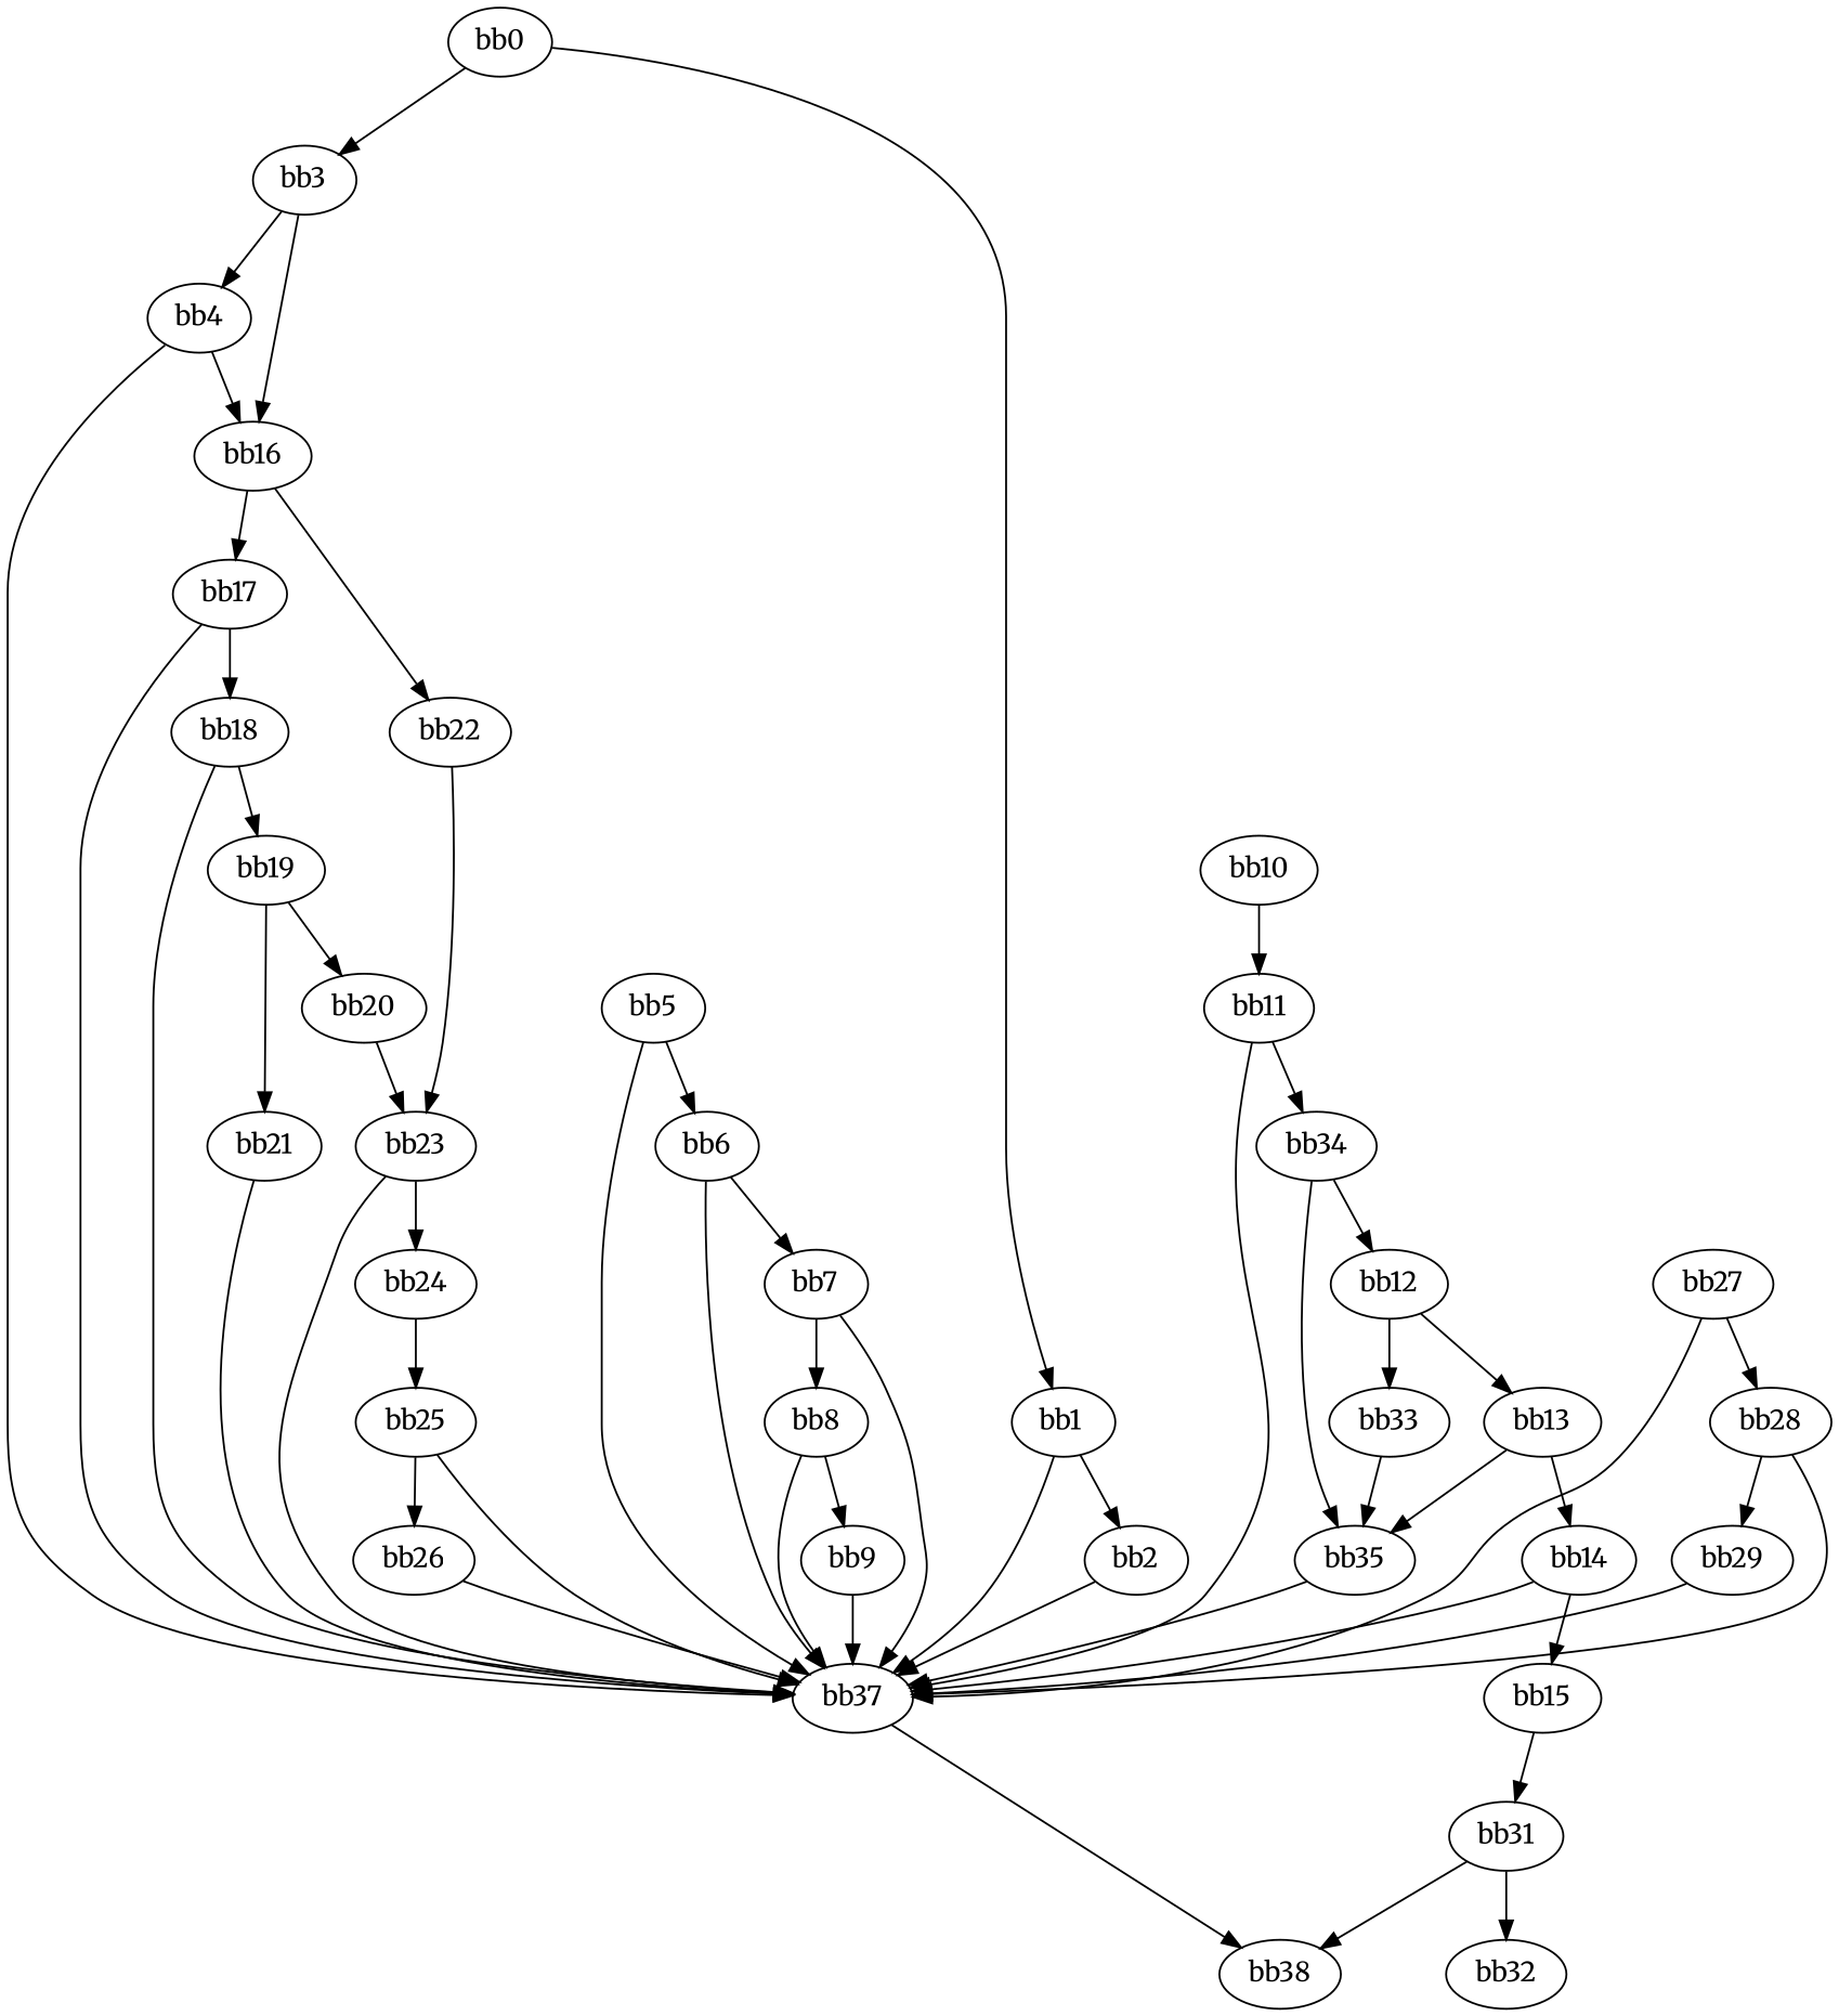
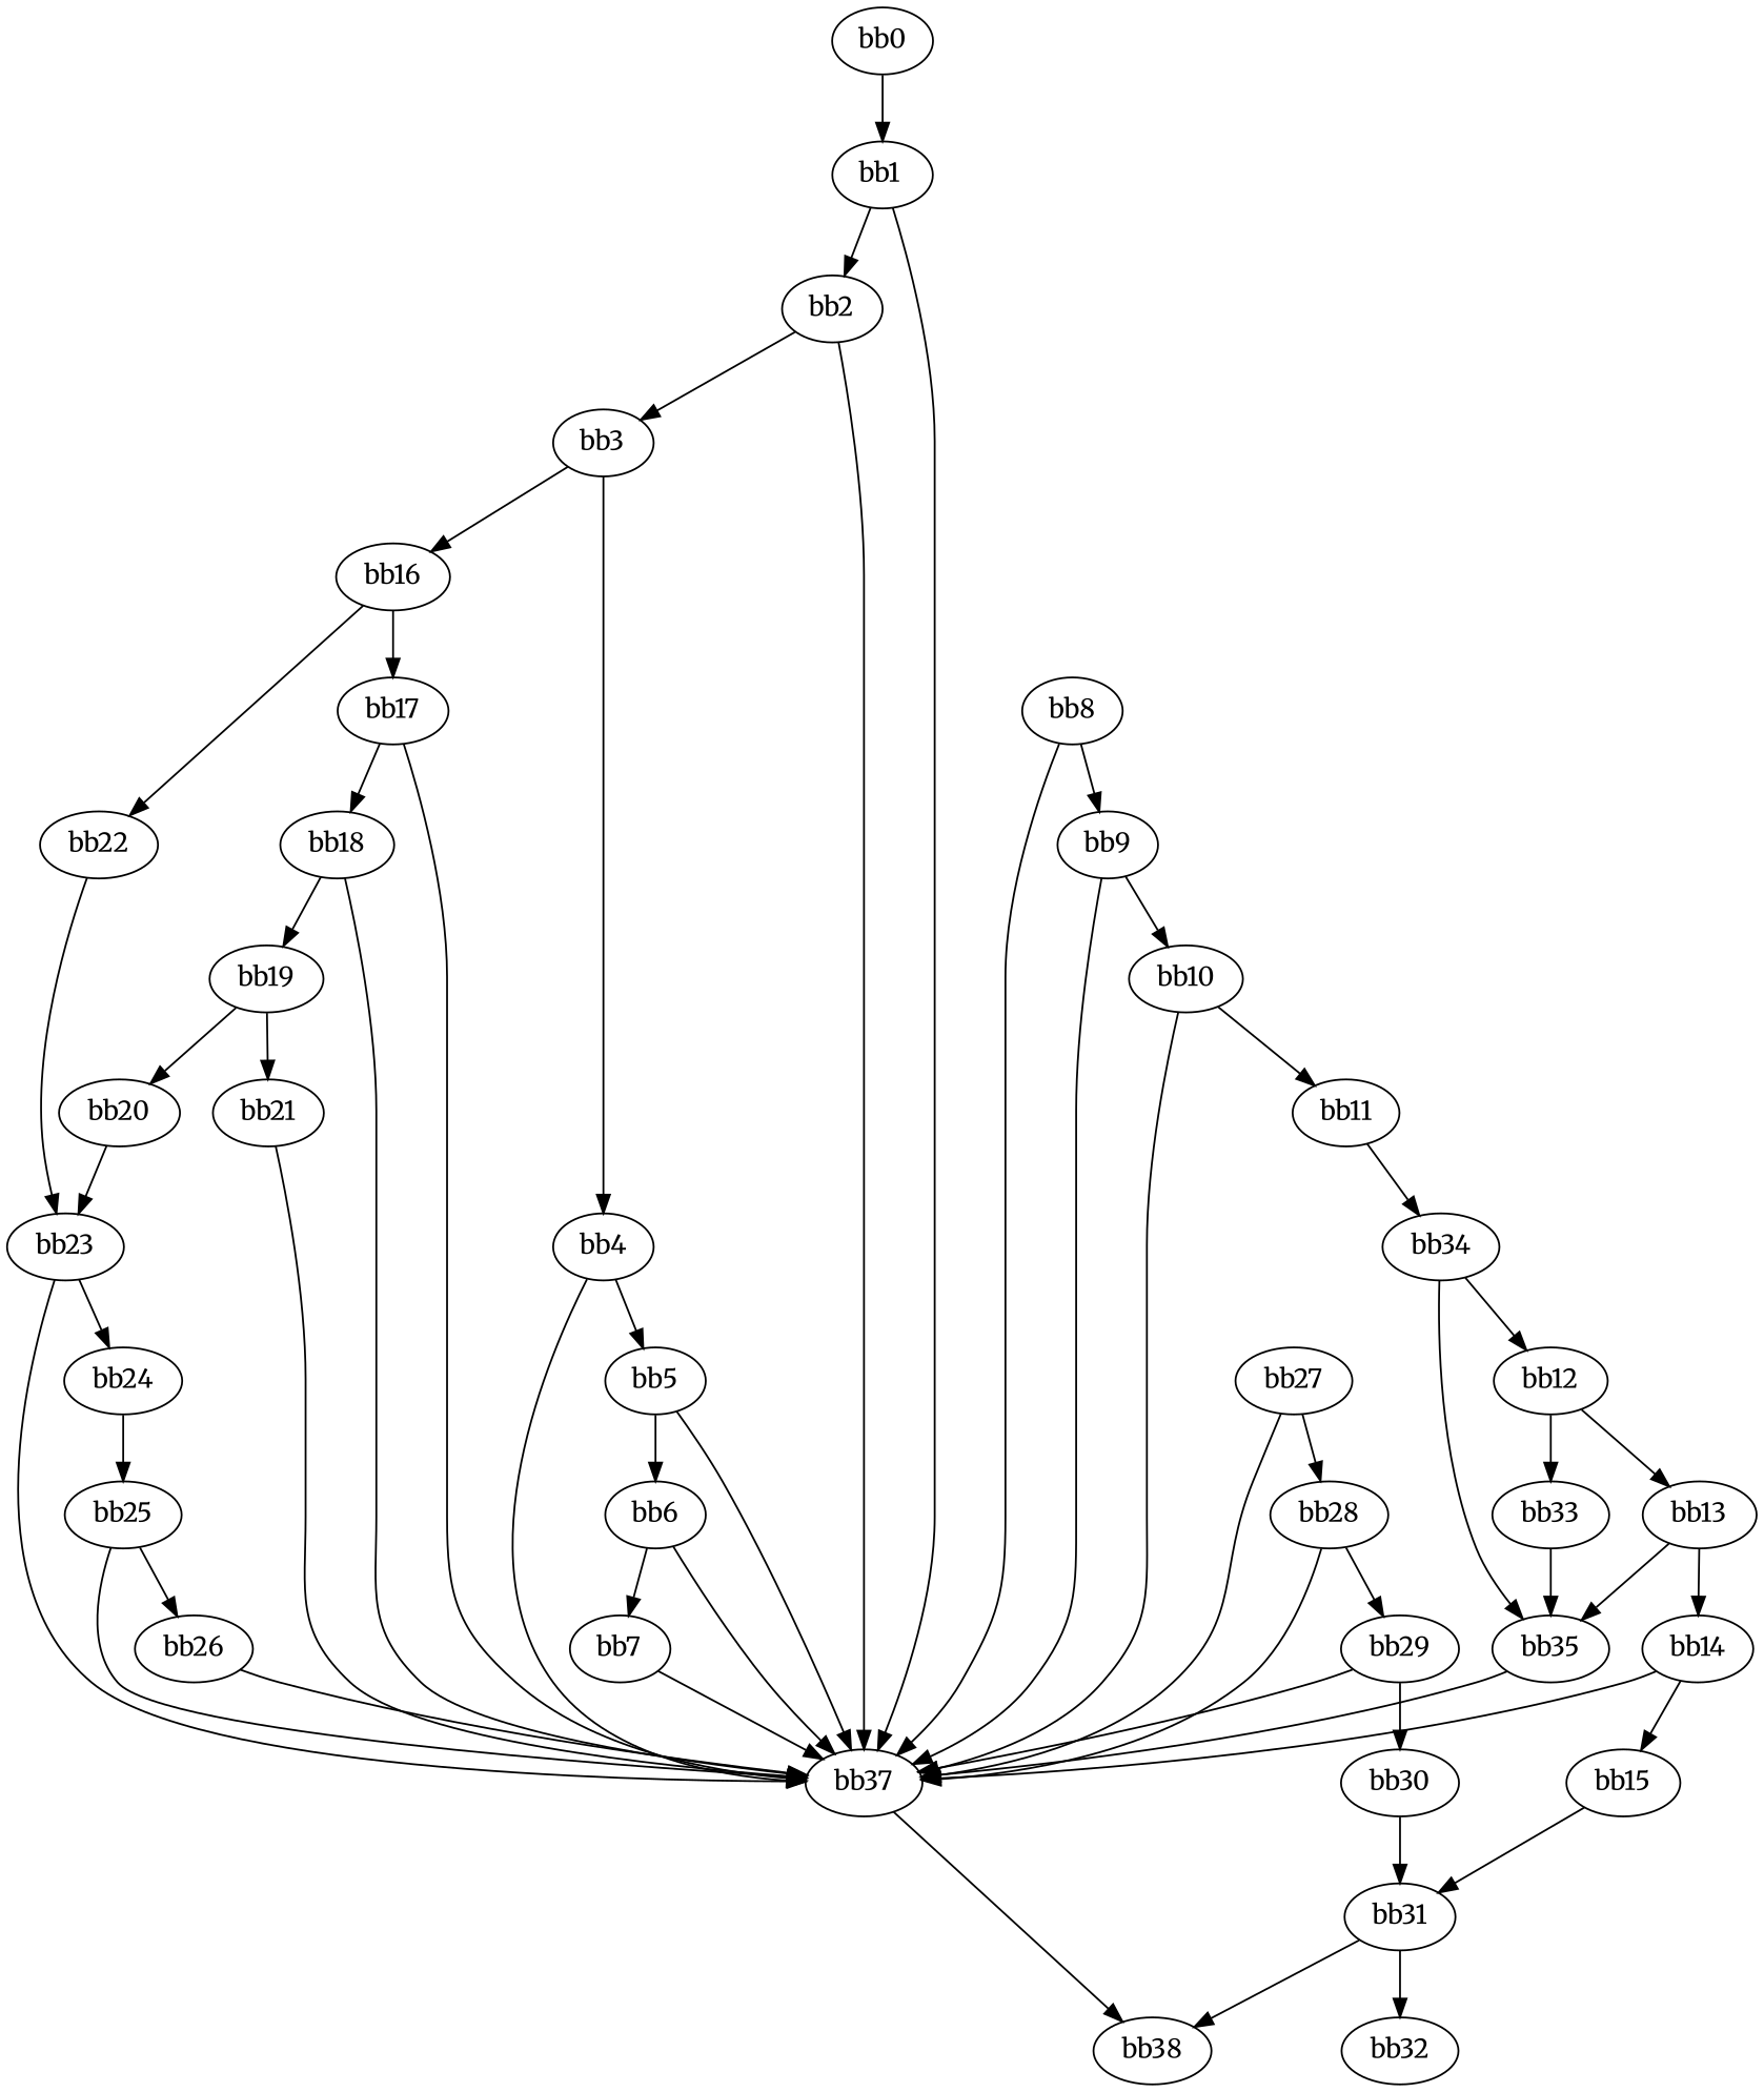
  digraph {
    fontname=Merriweather
    node [fontname=Merriweather]
    edge [fontname=Merriweather]
    n1 [label="bb0\l"]
    n2 [label="bb1\l"]
    n3 [label="bb2\l"]
    n4 [label="bb37\l"]
    n5 [label="bb3\l"]
    n6 [label="bb38\l"]
    n7 [label="bb4\l"]
    n8 [label="bb16\l"]
    n9 [label="bb5\l"]
    n10 [label="bb17\l"]
    n11 [label="bb22\l"]
    n12 [label="bb6\l"]
    n13 [label="bb7\l"]
    n14 [label="bb8\l"]
    n15 [label="bb9\l"]
    n16 [label="bb10\l"]
    n17 [label="bb11\l"]
    n18 [label="bb34\l"]
    n19 [label="bb12\l"]
    n20 [label="bb13\l"]
    n21 [label="bb33\l"]
    n22 [label="bb35\l"]
    n23 [label="bb14\l"]
    n24 [label="bb15\l"]
    n25 [label="bb31\l"]
    n26 [label="bb32\l"]
    n27 [label="bb18\l"]
    n28 [label="bb23\l"]
    n29 [label="bb19\l"]
    n30 [label="bb20\l"]
    n31 [label="bb21\l"]
    n32 [label="bb24\l"]
    n33 [label="bb25\l"]
    n34 [label="bb26\l"]
    n35 [label="bb27\l"]
    n36 [label="bb28\l"]
    n37 [label="bb29\l"]
+   n38 [label="bb30\l"]
    n1 -> n2
    n2 -> n3
    n2 -> n4
    n3 -> n4
-   n1 -> n5
+   n3 -> n5
    n4 -> n6
    n5 -> n7
    n5 -> n8
    n7 -> n4
-   n7 -> n8
+   n7 -> n9
    n8 -> n10
    n8 -> n11
    n9 -> n4
    n9 -> n12
    n10 -> n4
    n10 -> n27
    n11 -> n28
    n12 -> n4
    n12 -> n13
    n13 -> n4
-   n13 -> n14
    n14 -> n4
    n14 -> n15
    n15 -> n4
-   n17 -> n4
+   n15 -> n16
+   n16 -> n4
    n16 -> n17
    n17 -> n18
    n18 -> n19
    n18 -> n22
    n19 -> n20
    n19 -> n21
    n20 -> n22
    n20 -> n23
    n21 -> n22
    n22 -> n4
    n23 -> n4
    n23 -> n24
    n24 -> n25
    n25 -> n6
    n25 -> n26
    n27 -> n4
    n27 -> n29
    n28 -> n4
    n28 -> n32
    n29 -> n30
    n29 -> n31
    n30 -> n28
    n31 -> n4
    n32 -> n33
    n33 -> n4
    n33 -> n34
    n34 -> n4
    n35 -> n4
    n35 -> n36
    n36 -> n4
    n36 -> n37
    n37 -> n4
+   n37 -> n38
+   n38 -> n25
  }
